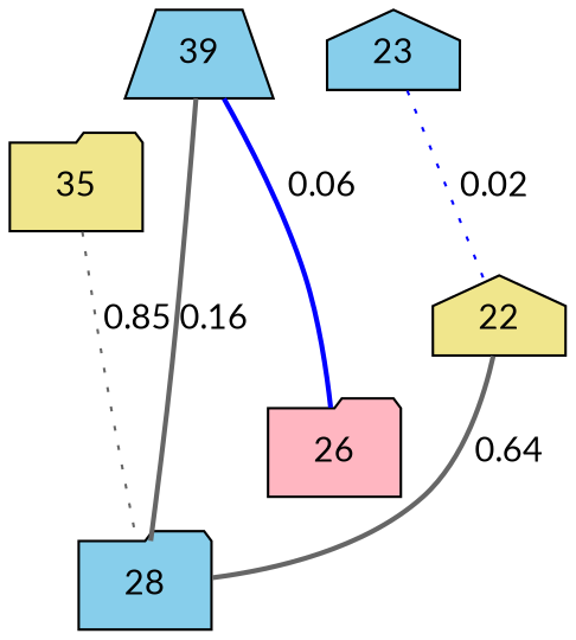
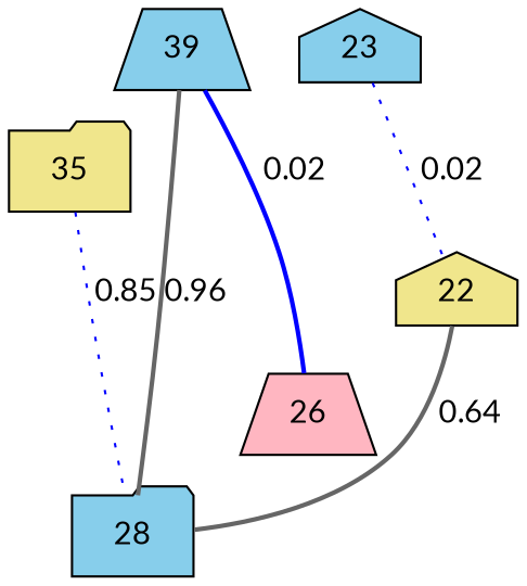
  strict graph {
    fontname=Lato
    node [fillcolor=skyblue fontname=Lato shape=folder style=filled]
    edge [color=blue fontname=Lato style=bold]
    35 [fillcolor=khaki]
    28
    39 [shape=trapezium]
-   26 [fillcolor=lightpink]
+   26 [fillcolor=lightpink shape=trapezium]
    22 [fillcolor=khaki shape=house]
    23 [shape=house]
-   35 -- 28 [color=gray40 label=0.85 style=dotted weight=0.8539277743044374]
-   39 -- 28 [color=gray40 label=0.16 weight=0.9615638743459763]
-   39 -- 26 [label=0.06 weight=0.0628765336878212]
+   35 -- 28 [label=0.85 style=dotted weight=0.8539277743044374]
+   39 -- 28 [color=gray40 label=0.96 weight=0.9615638743459763]
+   39 -- 26 [label=0.02 weight=0.0628765336878212]
    22 -- 28 [color=gray40 label=0.64 weight=0.6620577997128144]
    23 -- 22 [label=0.02 style=dotted weight=0.01535434892061105]
  }
